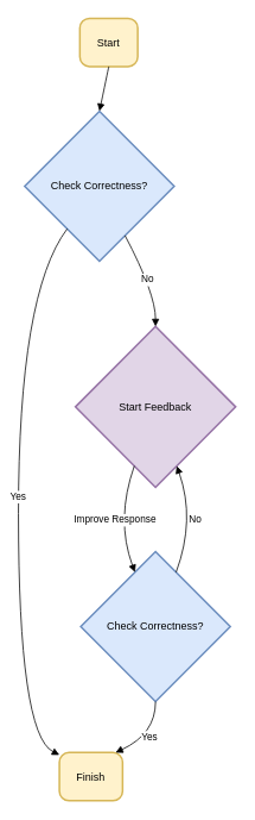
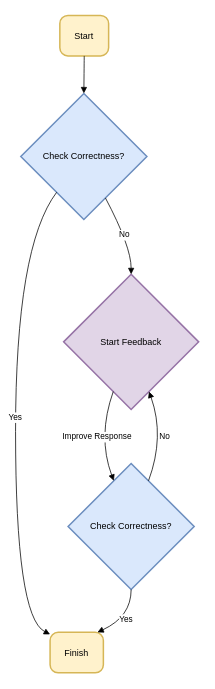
  <mxCell id="0" />
  <mxCell id="1" parent="0" />
- <mxCell id="2" value="Start" style="rounded=1;arcSize=20;strokeWidth=2;fillColor=#fff2cc;strokeColor=#d6b656;" parent="1" vertex="1"><mxGeometry x="89" y="20" width="65" height="54" as="geometry" /></mxCell>
+ <mxCell id="2" value="Start" style="rounded=1;arcSize=20;strokeWidth=2;fillColor=#fff2cc;strokeColor=#d6b656;" parent="1" vertex="1"><mxGeometry x="79" y="20" width="65" height="54" as="geometry" /></mxCell>
  <mxCell id="3" value="Check Correctness?" style="rhombus;strokeWidth=2;whiteSpace=wrap;fillColor=#dae8fc;strokeColor=#6c8ebf;" parent="1" vertex="1"><mxGeometry x="27" y="124" width="168" height="168" as="geometry" /></mxCell>
  <mxCell id="4" value="Finish" style="rounded=1;arcSize=20;strokeWidth=2;fillColor=#fff2cc;strokeColor=#d6b656;" parent="1" vertex="1"><mxGeometry x="66" y="842" width="71" height="54" as="geometry" /></mxCell>
  <mxCell id="5" value="Start Feedback" style="rhombus;strokeWidth=2;whiteSpace=wrap;fillColor=#e1d5e7;strokeColor=#9673a6;" parent="1" vertex="1"><mxGeometry x="84" y="365" width="180" height="180" as="geometry" /></mxCell>
  <mxCell id="6" value="Check Correctness?" style="rhombus;strokeWidth=2;whiteSpace=wrap;fillColor=#dae8fc;strokeColor=#6c8ebf;" parent="1" vertex="1"><mxGeometry x="90" y="617" width="168" height="168" as="geometry" /></mxCell>
  <mxCell id="7" value="" style="curved=1;startArrow=none;endArrow=block;exitX=0.5;exitY=1;entryX=0.5;entryY=0;" parent="1" source="2" target="3" edge="1"><mxGeometry relative="1" as="geometry"><Array as="points" /></mxGeometry></mxCell>
  <mxCell id="8" value="Yes" style="curved=1;startArrow=none;endArrow=block;exitX=0.12;exitY=1;entryX=0;entryY=0.05;" parent="1" source="3" target="4" edge="1"><mxGeometry relative="1" as="geometry"><Array as="points"><mxPoint x="20" y="328" /><mxPoint x="20" y="821" /></Array></mxGeometry></mxCell>
  <mxCell id="9" value="No" style="curved=1;startArrow=none;endArrow=block;exitX=0.76;exitY=1;entryX=0.5;entryY=0;" parent="1" source="3" target="5" edge="1"><mxGeometry relative="1" as="geometry"><Array as="points"><mxPoint x="174" y="328" /></Array></mxGeometry></mxCell>
  <mxCell id="10" value="Improve Response" style="curved=1;startArrow=none;endArrow=block;exitX=0.32;exitY=1;entryX=0.31;entryY=0;" parent="1" source="5" target="6" edge="1"><mxGeometry relative="1" as="geometry"><Array as="points"><mxPoint x="129" y="581" /></Array></mxGeometry></mxCell>
  <mxCell id="11" value="Yes" style="curved=1;startArrow=none;endArrow=block;exitX=0.5;exitY=1;entryX=0.88;entryY=0.01;" parent="1" source="6" target="4" edge="1"><mxGeometry relative="1" as="geometry"><Array as="points"><mxPoint x="174" y="821" /></Array></mxGeometry></mxCell>
  <mxCell id="12" value="No" style="curved=1;startArrow=none;endArrow=block;exitX=0.69;exitY=0;entryX=0.68;entryY=1;" parent="1" source="6" target="5" edge="1"><mxGeometry relative="1" as="geometry"><Array as="points"><mxPoint x="219" y="581" /></Array></mxGeometry></mxCell>
